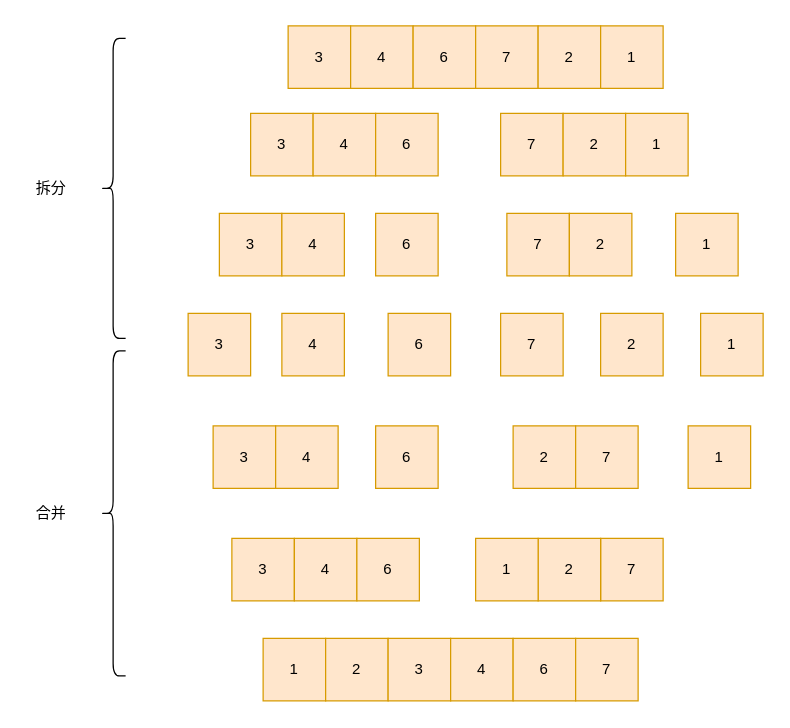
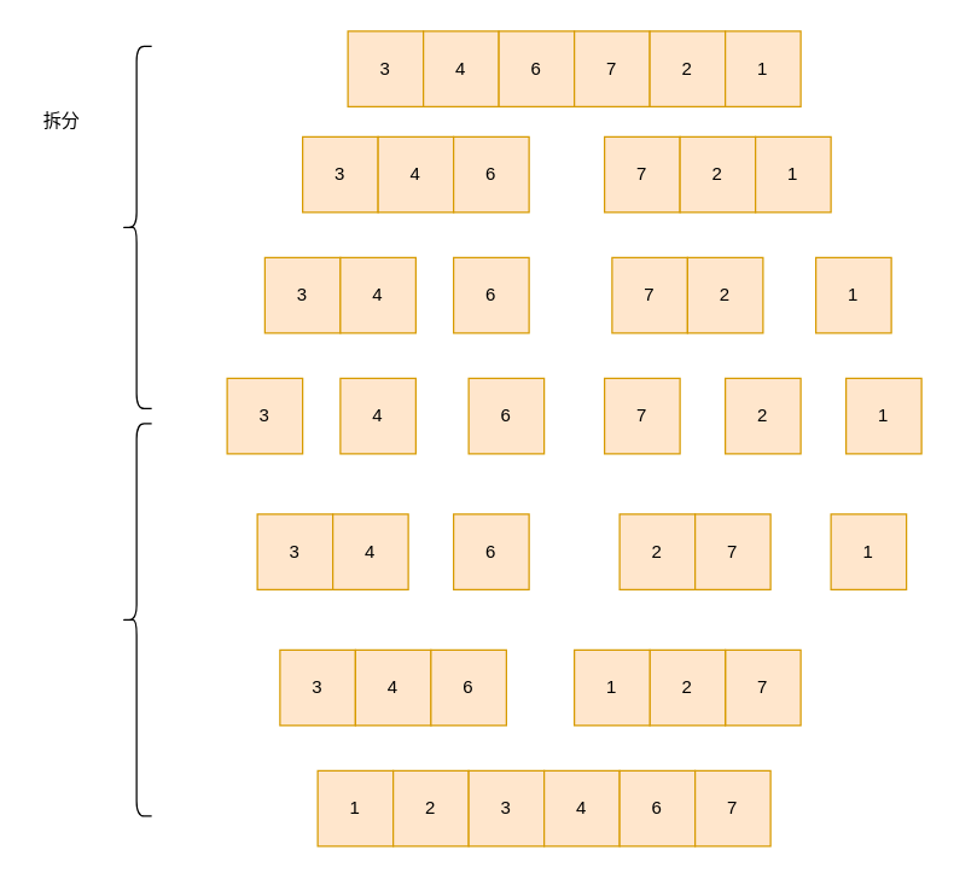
  <mxCell id="0" />
  <mxCell id="1" parent="0" />
  <mxCell id="2" value="3" style="rounded=0;whiteSpace=wrap;html=1;fillColor=#ffe6cc;strokeColor=#d79b00;" vertex="1" parent="1"><mxGeometry x="230" y="20" width="50" height="50" as="geometry" /></mxCell>
  <mxCell id="3" value="4" style="rounded=0;whiteSpace=wrap;html=1;fillColor=#ffe6cc;strokeColor=#d79b00;" vertex="1" parent="1"><mxGeometry x="280" y="20" width="50" height="50" as="geometry" /></mxCell>
  <mxCell id="4" value="6" style="rounded=0;whiteSpace=wrap;html=1;fillColor=#ffe6cc;strokeColor=#d79b00;" vertex="1" parent="1"><mxGeometry x="330" y="20" width="50" height="50" as="geometry" /></mxCell>
  <mxCell id="5" value="7" style="rounded=0;whiteSpace=wrap;html=1;fillColor=#ffe6cc;strokeColor=#d79b00;" vertex="1" parent="1"><mxGeometry x="380" y="20" width="50" height="50" as="geometry" /></mxCell>
  <mxCell id="6" value="2" style="rounded=0;whiteSpace=wrap;html=1;fillColor=#ffe6cc;strokeColor=#d79b00;" vertex="1" parent="1"><mxGeometry x="430" y="20" width="50" height="50" as="geometry" /></mxCell>
  <mxCell id="7" value="1" style="rounded=0;whiteSpace=wrap;html=1;fillColor=#ffe6cc;strokeColor=#d79b00;" vertex="1" parent="1"><mxGeometry x="480" y="20" width="50" height="50" as="geometry" /></mxCell>
  <mxCell id="8" value="3" style="rounded=0;whiteSpace=wrap;html=1;fillColor=#ffe6cc;strokeColor=#d79b00;" vertex="1" parent="1"><mxGeometry x="200" y="90" width="50" height="50" as="geometry" /></mxCell>
  <mxCell id="9" value="4" style="rounded=0;whiteSpace=wrap;html=1;fillColor=#ffe6cc;strokeColor=#d79b00;" vertex="1" parent="1"><mxGeometry x="250" y="90" width="50" height="50" as="geometry" /></mxCell>
  <mxCell id="10" value="6" style="rounded=0;whiteSpace=wrap;html=1;fillColor=#ffe6cc;strokeColor=#d79b00;" vertex="1" parent="1"><mxGeometry x="300" y="90" width="50" height="50" as="geometry" /></mxCell>
  <mxCell id="11" value="7" style="rounded=0;whiteSpace=wrap;html=1;fillColor=#ffe6cc;strokeColor=#d79b00;" vertex="1" parent="1"><mxGeometry x="400" y="90" width="50" height="50" as="geometry" /></mxCell>
  <mxCell id="12" value="2" style="rounded=0;whiteSpace=wrap;html=1;fillColor=#ffe6cc;strokeColor=#d79b00;" vertex="1" parent="1"><mxGeometry x="450" y="90" width="50" height="50" as="geometry" /></mxCell>
  <mxCell id="13" value="1" style="rounded=0;whiteSpace=wrap;html=1;fillColor=#ffe6cc;strokeColor=#d79b00;" vertex="1" parent="1"><mxGeometry x="500" y="90" width="50" height="50" as="geometry" /></mxCell>
  <mxCell id="14" value="3" style="rounded=0;whiteSpace=wrap;html=1;fillColor=#ffe6cc;strokeColor=#d79b00;" vertex="1" parent="1"><mxGeometry x="175" y="170" width="50" height="50" as="geometry" /></mxCell>
  <mxCell id="15" value="4" style="rounded=0;whiteSpace=wrap;html=1;fillColor=#ffe6cc;strokeColor=#d79b00;" vertex="1" parent="1"><mxGeometry x="225" y="170" width="50" height="50" as="geometry" /></mxCell>
  <mxCell id="16" value="6" style="rounded=0;whiteSpace=wrap;html=1;fillColor=#ffe6cc;strokeColor=#d79b00;" vertex="1" parent="1"><mxGeometry x="300" y="170" width="50" height="50" as="geometry" /></mxCell>
  <mxCell id="17" value="7" style="rounded=0;whiteSpace=wrap;html=1;fillColor=#ffe6cc;strokeColor=#d79b00;" vertex="1" parent="1"><mxGeometry x="405" y="170" width="50" height="50" as="geometry" /></mxCell>
  <mxCell id="18" value="2" style="rounded=0;whiteSpace=wrap;html=1;fillColor=#ffe6cc;strokeColor=#d79b00;" vertex="1" parent="1"><mxGeometry x="455" y="170" width="50" height="50" as="geometry" /></mxCell>
  <mxCell id="19" value="1" style="rounded=0;whiteSpace=wrap;html=1;fillColor=#ffe6cc;strokeColor=#d79b00;" vertex="1" parent="1"><mxGeometry x="540" y="170" width="50" height="50" as="geometry" /></mxCell>
  <mxCell id="20" value="3" style="rounded=0;whiteSpace=wrap;html=1;fillColor=#ffe6cc;strokeColor=#d79b00;" vertex="1" parent="1"><mxGeometry x="150" y="250" width="50" height="50" as="geometry" /></mxCell>
  <mxCell id="21" value="4" style="rounded=0;whiteSpace=wrap;html=1;fillColor=#ffe6cc;strokeColor=#d79b00;" vertex="1" parent="1"><mxGeometry x="225" y="250" width="50" height="50" as="geometry" /></mxCell>
  <mxCell id="22" value="6" style="rounded=0;whiteSpace=wrap;html=1;fillColor=#ffe6cc;strokeColor=#d79b00;" vertex="1" parent="1"><mxGeometry x="310" y="250" width="50" height="50" as="geometry" /></mxCell>
  <mxCell id="23" value="7" style="rounded=0;whiteSpace=wrap;html=1;fillColor=#ffe6cc;strokeColor=#d79b00;" vertex="1" parent="1"><mxGeometry x="400" y="250" width="50" height="50" as="geometry" /></mxCell>
  <mxCell id="24" value="2" style="rounded=0;whiteSpace=wrap;html=1;fillColor=#ffe6cc;strokeColor=#d79b00;" vertex="1" parent="1"><mxGeometry x="480" y="250" width="50" height="50" as="geometry" /></mxCell>
  <mxCell id="25" value="1" style="rounded=0;whiteSpace=wrap;html=1;fillColor=#ffe6cc;strokeColor=#d79b00;" vertex="1" parent="1"><mxGeometry x="560" y="250" width="50" height="50" as="geometry" /></mxCell>
  <mxCell id="26" value="3" style="rounded=0;whiteSpace=wrap;html=1;fillColor=#ffe6cc;strokeColor=#d79b00;" vertex="1" parent="1"><mxGeometry x="170" y="340" width="50" height="50" as="geometry" /></mxCell>
  <mxCell id="27" value="4" style="rounded=0;whiteSpace=wrap;html=1;fillColor=#ffe6cc;strokeColor=#d79b00;" vertex="1" parent="1"><mxGeometry x="220" y="340" width="50" height="50" as="geometry" /></mxCell>
  <mxCell id="28" value="6" style="rounded=0;whiteSpace=wrap;html=1;fillColor=#ffe6cc;strokeColor=#d79b00;" vertex="1" parent="1"><mxGeometry x="300" y="340" width="50" height="50" as="geometry" /></mxCell>
  <mxCell id="29" value="2" style="rounded=0;whiteSpace=wrap;html=1;fillColor=#ffe6cc;strokeColor=#d79b00;" vertex="1" parent="1"><mxGeometry x="410" y="340" width="50" height="50" as="geometry" /></mxCell>
  <mxCell id="30" value="7" style="rounded=0;whiteSpace=wrap;html=1;fillColor=#ffe6cc;strokeColor=#d79b00;" vertex="1" parent="1"><mxGeometry x="460" y="340" width="50" height="50" as="geometry" /></mxCell>
  <mxCell id="31" value="1" style="rounded=0;whiteSpace=wrap;html=1;fillColor=#ffe6cc;strokeColor=#d79b00;" vertex="1" parent="1"><mxGeometry x="550" y="340" width="50" height="50" as="geometry" /></mxCell>
  <mxCell id="32" value="3" style="rounded=0;whiteSpace=wrap;html=1;fillColor=#ffe6cc;strokeColor=#d79b00;" vertex="1" parent="1"><mxGeometry x="185" y="430" width="50" height="50" as="geometry" /></mxCell>
  <mxCell id="33" value="4" style="rounded=0;whiteSpace=wrap;html=1;fillColor=#ffe6cc;strokeColor=#d79b00;" vertex="1" parent="1"><mxGeometry x="235" y="430" width="50" height="50" as="geometry" /></mxCell>
  <mxCell id="34" value="6" style="rounded=0;whiteSpace=wrap;html=1;fillColor=#ffe6cc;strokeColor=#d79b00;" vertex="1" parent="1"><mxGeometry x="285" y="430" width="50" height="50" as="geometry" /></mxCell>
  <mxCell id="35" value="7" style="rounded=0;whiteSpace=wrap;html=1;fillColor=#ffe6cc;strokeColor=#d79b00;" vertex="1" parent="1"><mxGeometry x="480" y="430" width="50" height="50" as="geometry" /></mxCell>
  <mxCell id="36" value="2" style="rounded=0;whiteSpace=wrap;html=1;fillColor=#ffe6cc;strokeColor=#d79b00;" vertex="1" parent="1"><mxGeometry x="430" y="430" width="50" height="50" as="geometry" /></mxCell>
  <mxCell id="37" value="1" style="rounded=0;whiteSpace=wrap;html=1;fillColor=#ffe6cc;strokeColor=#d79b00;" vertex="1" parent="1"><mxGeometry x="380" y="430" width="50" height="50" as="geometry" /></mxCell>
  <mxCell id="38" value="1" style="rounded=0;whiteSpace=wrap;html=1;fillColor=#ffe6cc;strokeColor=#d79b00;" vertex="1" parent="1"><mxGeometry x="210" y="510" width="50" height="50" as="geometry" /></mxCell>
  <mxCell id="39" value="2" style="rounded=0;whiteSpace=wrap;html=1;fillColor=#ffe6cc;strokeColor=#d79b00;" vertex="1" parent="1"><mxGeometry x="260" y="510" width="50" height="50" as="geometry" /></mxCell>
  <mxCell id="40" value="3" style="rounded=0;whiteSpace=wrap;html=1;fillColor=#ffe6cc;strokeColor=#d79b00;" vertex="1" parent="1"><mxGeometry x="310" y="510" width="50" height="50" as="geometry" /></mxCell>
  <mxCell id="41" value="4" style="rounded=0;whiteSpace=wrap;html=1;fillColor=#ffe6cc;strokeColor=#d79b00;" vertex="1" parent="1"><mxGeometry x="360" y="510" width="50" height="50" as="geometry" /></mxCell>
  <mxCell id="42" value="6" style="rounded=0;whiteSpace=wrap;html=1;fillColor=#ffe6cc;strokeColor=#d79b00;" vertex="1" parent="1"><mxGeometry x="410" y="510" width="50" height="50" as="geometry" /></mxCell>
  <mxCell id="43" value="7" style="rounded=0;whiteSpace=wrap;html=1;fillColor=#ffe6cc;strokeColor=#d79b00;" vertex="1" parent="1"><mxGeometry x="460" y="510" width="50" height="50" as="geometry" /></mxCell>
  <mxCell id="44" value="" style="shape=curlyBracket;whiteSpace=wrap;html=1;rounded=1;" vertex="1" parent="1"><mxGeometry x="80" y="30" width="20" height="240" as="geometry" /></mxCell>
  <mxCell id="45" value="" style="shape=curlyBracket;whiteSpace=wrap;html=1;rounded=1;" vertex="1" parent="1"><mxGeometry x="80" y="280" width="20" height="260" as="geometry" /></mxCell>
- <mxCell id="46" value="拆分" style="text;html=1;align=center;verticalAlign=middle;resizable=0;points=[];autosize=1;strokeColor=none;" vertex="1" parent="1"><mxGeometry x="20" y="140" width="40" height="20" as="geometry" /></mxCell>
- <mxCell id="47" value="合并" style="text;html=1;align=center;verticalAlign=middle;resizable=0;points=[];autosize=1;strokeColor=none;" vertex="1" parent="1"><mxGeometry x="20" y="400" width="40" height="20" as="geometry" /></mxCell>
+ <mxCell id="46" value="拆分" style="text;html=1;align=center;verticalAlign=middle;resizable=0;points=[];autosize=1;strokeColor=none;" vertex="1" parent="1"><mxGeometry x="20" y="70" width="40" height="20" as="geometry" /></mxCell>
